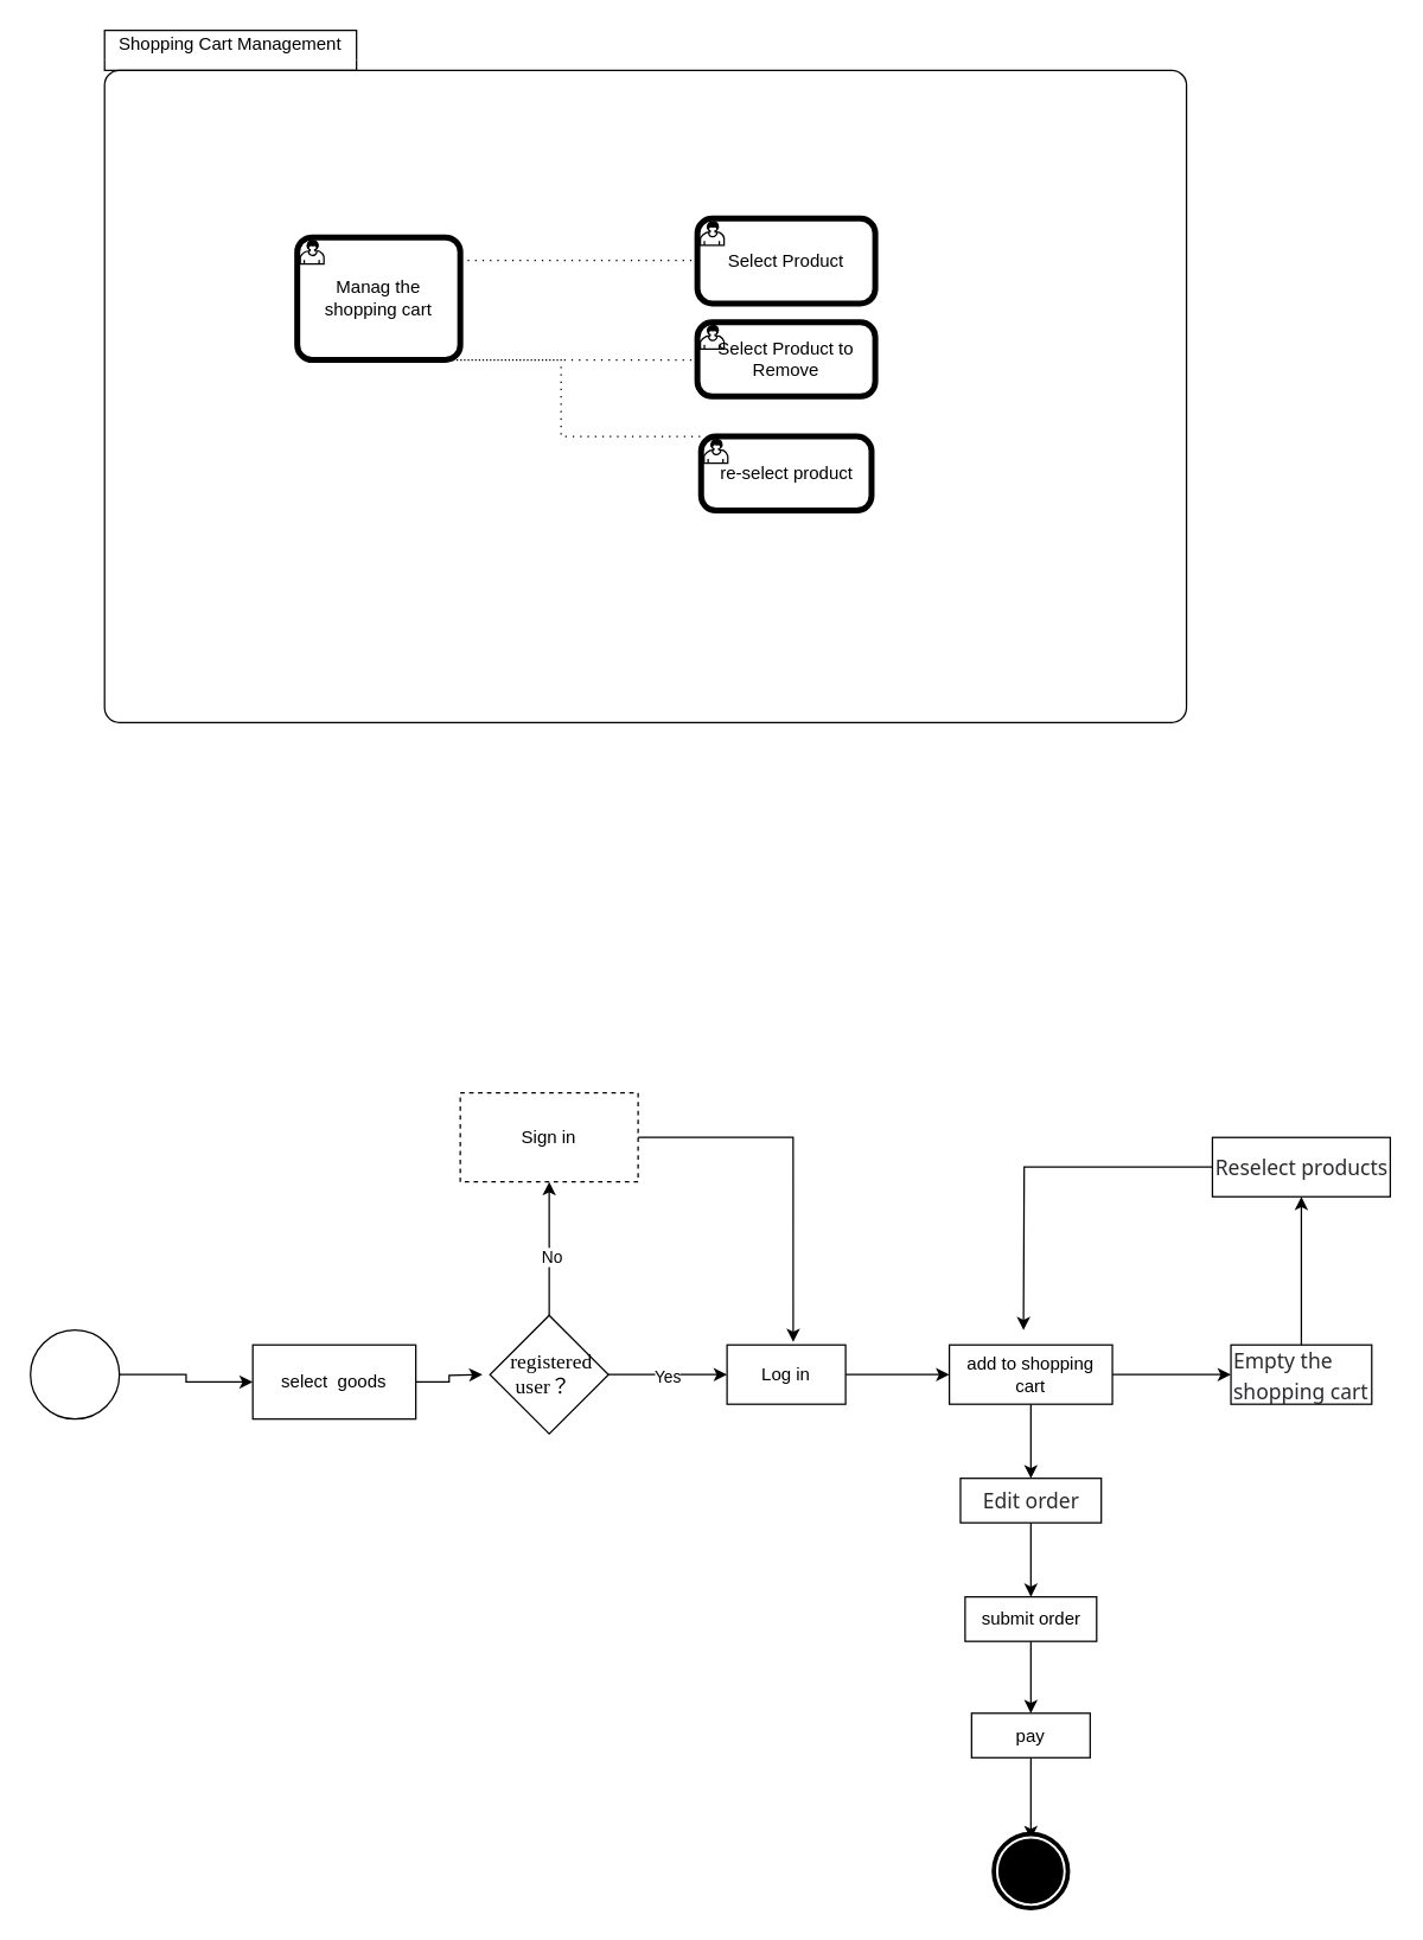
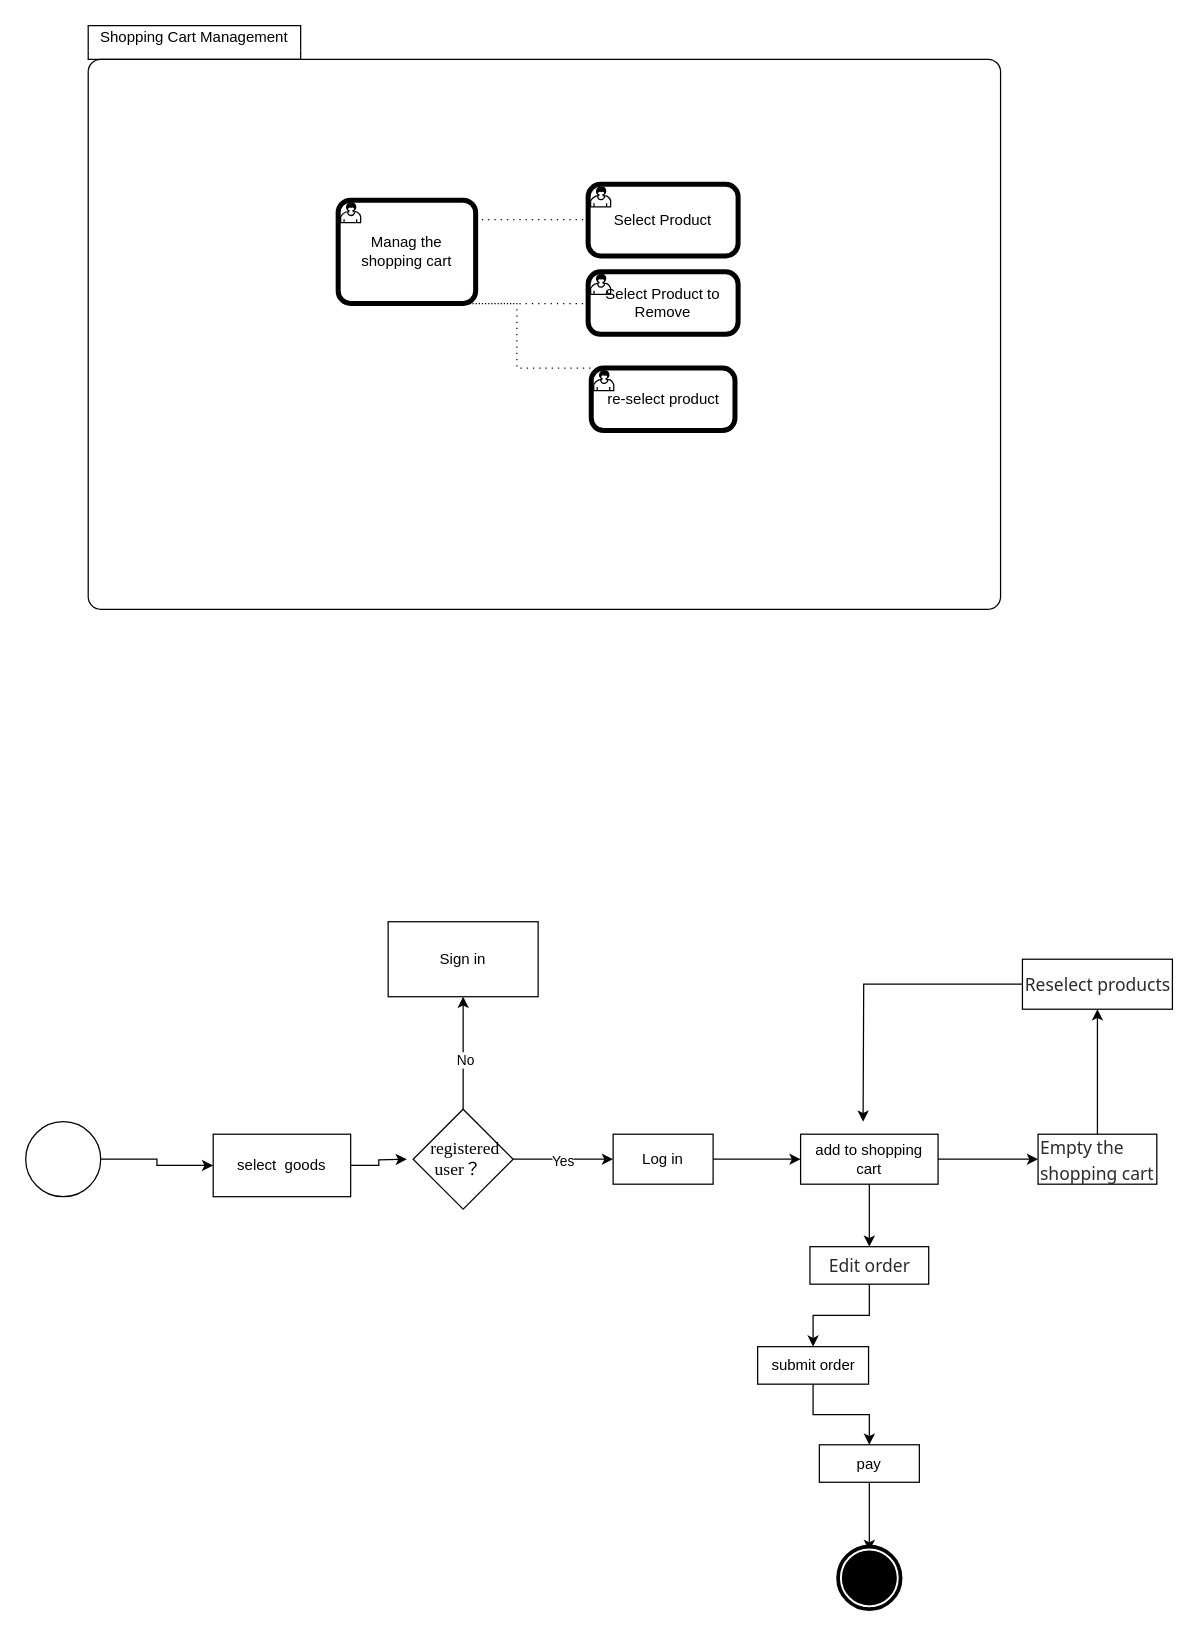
  <mxCell id="0" />
  <mxCell id="1" parent="0" />
  <mxCell id="2" value="" style="edgeStyle=orthogonalEdgeStyle;rounded=0;orthogonalLoop=1;jettySize=auto;html=1;" parent="1" source="3" target="5" edge="1"><mxGeometry relative="1" as="geometry" /></mxCell>
  <mxCell id="3" value="" style="ellipse;whiteSpace=wrap;html=1;aspect=fixed;" parent="1" vertex="1"><mxGeometry x="20" y="897" width="60" height="60" as="geometry" /></mxCell>
  <mxCell id="4" value="" style="edgeStyle=orthogonalEdgeStyle;rounded=0;orthogonalLoop=1;jettySize=auto;html=1;" parent="1" source="5" edge="1"><mxGeometry relative="1" as="geometry"><mxPoint x="325" y="927" as="targetPoint" /></mxGeometry></mxCell>
  <mxCell id="5" value="select &amp;nbsp;goods" style="whiteSpace=wrap;html=1;" parent="1" vertex="1"><mxGeometry x="170" y="907" width="110" height="50" as="geometry" /></mxCell>
  <mxCell id="6" value="" style="edgeStyle=orthogonalEdgeStyle;rounded=0;orthogonalLoop=1;jettySize=auto;html=1;" parent="1" source="10" target="12" edge="1"><mxGeometry relative="1" as="geometry" /></mxCell>
  <mxCell id="7" value="No" style="edgeLabel;html=1;align=center;verticalAlign=middle;resizable=0;points=[];" parent="6" vertex="1" connectable="0"><mxGeometry x="-0.111" y="-1" relative="1" as="geometry"><mxPoint as="offset" /></mxGeometry></mxCell>
  <mxCell id="8" value="" style="edgeStyle=orthogonalEdgeStyle;rounded=0;orthogonalLoop=1;jettySize=auto;html=1;" parent="1" source="10" target="14" edge="1"><mxGeometry relative="1" as="geometry" /></mxCell>
  <mxCell id="9" value="Yes" style="edgeLabel;html=1;align=center;verticalAlign=middle;resizable=0;points=[];" parent="8" vertex="1" connectable="0"><mxGeometry x="-0.029" y="-1" relative="1" as="geometry"><mxPoint as="offset" /></mxGeometry></mxCell>
  <mxCell id="10" value="&lt;p style=&quot;margin: 0pt 0pt 0.0pt; text-align: justify; font-family: &amp;quot;Times New Roman&amp;quot;; font-size: 10.5pt;&quot; class=&quot;MsoNormal&quot;&gt;&lt;font face=&quot;PingFang SC&quot;&gt;&amp;nbsp;registered&lt;/font&gt;&lt;/p&gt;&lt;p style=&quot;margin: 0pt 0pt 0.0pt; text-align: justify; font-family: &amp;quot;Times New Roman&amp;quot;; font-size: 10.5pt;&quot; class=&quot;MsoNormal&quot;&gt;&lt;font face=&quot;PingFang SC&quot;&gt;&amp;nbsp; user？&amp;nbsp;&lt;/font&gt;&lt;/p&gt;" style="rhombus;whiteSpace=wrap;html=1;" parent="1" vertex="1"><mxGeometry x="330" y="887" width="80" height="80" as="geometry" /></mxCell>
- <mxCell id="11" style="edgeStyle=orthogonalEdgeStyle;rounded=0;orthogonalLoop=1;jettySize=auto;html=1;entryX=0.558;entryY=-0.05;entryDx=0;entryDy=0;entryPerimeter=0;" parent="1" source="12" target="14" edge="1"><mxGeometry relative="1" as="geometry" /></mxCell>
- <mxCell id="12" value="Sign in" style="whiteSpace=wrap;html=1;dashed=1;" parent="1" vertex="1"><mxGeometry x="310" y="737" width="120" height="60" as="geometry" /></mxCell>
+ <mxCell id="12" value="Sign in" style="whiteSpace=wrap;html=1;" parent="1" vertex="1"><mxGeometry x="310" y="737" width="120" height="60" as="geometry" /></mxCell>
  <mxCell id="13" value="" style="edgeStyle=orthogonalEdgeStyle;rounded=0;orthogonalLoop=1;jettySize=auto;html=1;" parent="1" source="14" target="17" edge="1"><mxGeometry relative="1" as="geometry" /></mxCell>
  <mxCell id="14" value="Log in" style="whiteSpace=wrap;html=1;" parent="1" vertex="1"><mxGeometry x="490" y="907" width="80" height="40" as="geometry" /></mxCell>
  <mxCell id="15" value="" style="edgeStyle=orthogonalEdgeStyle;rounded=0;orthogonalLoop=1;jettySize=auto;html=1;" parent="1" source="17" target="19" edge="1"><mxGeometry relative="1" as="geometry" /></mxCell>
  <mxCell id="16" value="" style="edgeStyle=orthogonalEdgeStyle;rounded=0;orthogonalLoop=1;jettySize=auto;html=1;" parent="1" source="17" target="23" edge="1"><mxGeometry relative="1" as="geometry" /></mxCell>
  <mxCell id="17" value="add to shopping cart" style="whiteSpace=wrap;html=1;" parent="1" vertex="1"><mxGeometry x="640" y="907" width="110" height="40" as="geometry" /></mxCell>
  <mxCell id="18" value="" style="edgeStyle=orthogonalEdgeStyle;rounded=0;orthogonalLoop=1;jettySize=auto;html=1;" parent="1" source="19" target="21" edge="1"><mxGeometry relative="1" as="geometry" /></mxCell>
  <mxCell id="19" value="&lt;ul style=&quot;text-align: start; box-sizing: border-box; margin: 0px; padding: 0px; caret-color: rgb(42, 43, 46); color: rgb(42, 43, 46); font-family: &amp;quot;PingFang SC&amp;quot;, &amp;quot;Segoe UI&amp;quot;, Arial, &amp;quot;Microsoft YaHei&amp;quot;, 微软雅黑, 宋体, &amp;quot;Malgun Gothic&amp;quot;, sans-serif; font-size: 14px;&quot;&gt;&lt;li style=&quot;box-sizing: border-box; margin: 0px; padding: 0px; list-style: none;&quot;&gt;&lt;p style=&quot;box-sizing: border-box; margin: 0px 0px 2px; padding: 0px; line-height: 21px; display: inline; font-size: var(--main-font-size);&quot; class=&quot;src grammarSection&quot; data-group=&quot;1-1&quot;&gt;Empty the &amp;nbsp;&lt;/p&gt;&lt;/li&gt;&lt;li style=&quot;box-sizing: border-box; margin: 0px; padding: 0px; list-style: none;&quot;&gt;&lt;p style=&quot;box-sizing: border-box; margin: 0px 0px 2px; padding: 0px; line-height: 21px; display: inline; font-size: var(--main-font-size);&quot; class=&quot;src grammarSection&quot; data-group=&quot;1-1&quot;&gt;shopping cart&lt;br&gt;&lt;/p&gt;&lt;/li&gt;&lt;/ul&gt;" style="whiteSpace=wrap;html=1;" parent="1" vertex="1"><mxGeometry x="830" y="907" width="95" height="40" as="geometry" /></mxCell>
  <mxCell id="20" style="edgeStyle=orthogonalEdgeStyle;rounded=0;orthogonalLoop=1;jettySize=auto;html=1;" parent="1" source="21" edge="1"><mxGeometry relative="1" as="geometry"><mxPoint x="690" y="897" as="targetPoint" /></mxGeometry></mxCell>
  <mxCell id="21" value="&lt;ul style=&quot;text-align: start; box-sizing: border-box; margin: 0px; padding: 0px; caret-color: rgb(42, 43, 46); color: rgb(42, 43, 46); font-family: &amp;quot;PingFang SC&amp;quot;, &amp;quot;Segoe UI&amp;quot;, Arial, &amp;quot;Microsoft YaHei&amp;quot;, 微软雅黑, 宋体, &amp;quot;Malgun Gothic&amp;quot;, sans-serif; font-size: 14px;&quot;&gt;&lt;li style=&quot;box-sizing: border-box; margin: 0px; padding: 0px; list-style: none;&quot;&gt;&lt;p style=&quot;box-sizing: border-box; margin: 0px 0px 2px; padding: 0px; line-height: 21px; display: inline; font-size: var(--main-font-size);&quot; class=&quot;src grammarSection&quot; data-group=&quot;1-1&quot;&gt;Reselect products&lt;/p&gt;&lt;/li&gt;&lt;/ul&gt;" style="whiteSpace=wrap;html=1;" parent="1" vertex="1"><mxGeometry x="817.5" y="767" width="120" height="40" as="geometry" /></mxCell>
  <mxCell id="22" value="" style="edgeStyle=orthogonalEdgeStyle;rounded=0;orthogonalLoop=1;jettySize=auto;html=1;" parent="1" source="23" target="25" edge="1"><mxGeometry relative="1" as="geometry" /></mxCell>
  <mxCell id="23" value="&lt;ul style=&quot;text-align: start; box-sizing: border-box; margin: 0px; padding: 0px; caret-color: rgb(42, 43, 46); color: rgb(42, 43, 46); font-family: &amp;quot;PingFang SC&amp;quot;, &amp;quot;Segoe UI&amp;quot;, Arial, &amp;quot;Microsoft YaHei&amp;quot;, 微软雅黑, 宋体, &amp;quot;Malgun Gothic&amp;quot;, sans-serif; font-size: 14px;&quot;&gt;&lt;li style=&quot;box-sizing: border-box; margin: 0px; padding: 0px; list-style: none;&quot;&gt;&lt;p style=&quot;box-sizing: border-box; margin: 0px 0px 2px; padding: 0px; line-height: 21px; display: inline; font-size: var(--main-font-size);&quot; class=&quot;src grammarSection&quot; data-group=&quot;1-1&quot;&gt;Edit order&lt;/p&gt;&lt;/li&gt;&lt;/ul&gt;" style="whiteSpace=wrap;html=1;" parent="1" vertex="1"><mxGeometry x="647.5" y="997" width="95" height="30" as="geometry" /></mxCell>
  <mxCell id="24" value="" style="edgeStyle=orthogonalEdgeStyle;rounded=0;orthogonalLoop=1;jettySize=auto;html=1;" parent="1" source="25" target="27" edge="1"><mxGeometry relative="1" as="geometry" /></mxCell>
- <mxCell id="25" value="submit order" style="whiteSpace=wrap;html=1;" parent="1" vertex="1"><mxGeometry x="650.63" y="1077" width="88.75" height="30" as="geometry" /></mxCell>
+ <mxCell id="25" value="submit order" style="whiteSpace=wrap;html=1;" parent="1" vertex="1"><mxGeometry x="605.63" y="1077" width="88.75" height="30" as="geometry" /></mxCell>
  <mxCell id="26" value="" style="edgeStyle=orthogonalEdgeStyle;rounded=0;orthogonalLoop=1;jettySize=auto;html=1;" parent="1" source="27" edge="1"><mxGeometry relative="1" as="geometry"><mxPoint x="695.005" y="1240.5" as="targetPoint" /></mxGeometry></mxCell>
  <mxCell id="27" value="pay&lt;br&gt;" style="whiteSpace=wrap;html=1;" parent="1" vertex="1"><mxGeometry x="655" y="1155.5" width="80.01" height="30" as="geometry" /></mxCell>
  <mxCell id="28" value="" style="points=[[0.145,0.145,0],[0.5,0,0],[0.855,0.145,0],[1,0.5,0],[0.855,0.855,0],[0.5,1,0],[0.145,0.855,0],[0,0.5,0]];shape=mxgraph.bpmn.event;html=1;verticalLabelPosition=bottom;labelBackgroundColor=#ffffff;verticalAlign=top;align=center;perimeter=ellipsePerimeter;outlineConnect=0;aspect=fixed;outline=end;symbol=terminate;" parent="1" vertex="1"><mxGeometry x="670" y="1237" width="50" height="50" as="geometry" /></mxCell>
  <mxCell id="29" value="" style="points=[[0.25,0,0],[0.5,0,0],[0.75,0,0],[1,0.25,0],[1,0.5,0],[1,0.75,0],[0.75,1,0],[0.5,1,0],[0.25,1,0],[0,0.75,0],[0,0.5,0],[0,0.25,0]];shape=mxgraph.bpmn.task;whiteSpace=wrap;rectStyle=rounded;size=10;html=1;container=1;expand=0;collapsible=0;taskMarker=abstract;" vertex="1" parent="1"><mxGeometry x="70" y="47" width="730" height="440" as="geometry" /></mxCell>
  <mxCell id="30" value="Select Product" style="points=[[0.25,0,0],[0.5,0,0],[0.75,0,0],[1,0.25,0],[1,0.5,0],[1,0.75,0],[0.75,1,0],[0.5,1,0],[0.25,1,0],[0,0.75,0],[0,0.5,0],[0,0.25,0]];shape=mxgraph.bpmn.task;whiteSpace=wrap;rectStyle=rounded;size=10;html=1;container=1;expand=0;collapsible=0;bpmnShapeType=call;taskMarker=user;" vertex="1" parent="29"><mxGeometry x="400" y="100" width="120" height="57.33" as="geometry" /></mxCell>
  <mxCell id="31" value="Select Product to Remove" style="points=[[0.25,0,0],[0.5,0,0],[0.75,0,0],[1,0.25,0],[1,0.5,0],[1,0.75,0],[0.75,1,0],[0.5,1,0],[0.25,1,0],[0,0.75,0],[0,0.5,0],[0,0.25,0]];shape=mxgraph.bpmn.task;whiteSpace=wrap;rectStyle=rounded;size=10;html=1;container=1;expand=0;collapsible=0;bpmnShapeType=call;taskMarker=user;" vertex="1" parent="29"><mxGeometry x="400" y="170" width="120" height="50" as="geometry" /></mxCell>
  <mxCell id="32" value="" style="edgeStyle=elbowEdgeStyle;fontSize=12;html=1;endFill=0;startFill=0;endSize=6;startSize=6;dashed=1;dashPattern=1 4;endArrow=none;startArrow=none;rounded=0;" edge="1" parent="29"><mxGeometry width="160" relative="1" as="geometry"><mxPoint x="240" y="128.16" as="sourcePoint" /><mxPoint x="400" y="128.16" as="targetPoint" /></mxGeometry></mxCell>
- <mxCell id="33" value="Manag the shopping cart" style="points=[[0.25,0,0],[0.5,0,0],[0.75,0,0],[1,0.25,0],[1,0.5,0],[1,0.75,0],[0.75,1,0],[0.5,1,0],[0.25,1,0],[0,0.75,0],[0,0.5,0],[0,0.25,0]];shape=mxgraph.bpmn.task;whiteSpace=wrap;rectStyle=rounded;size=10;html=1;container=1;expand=0;collapsible=0;bpmnShapeType=call;taskMarker=user;" vertex="1" parent="29"><mxGeometry x="130" y="112.67" width="110" height="82.67" as="geometry" /></mxCell>
+ <mxCell id="33" value="Manag the shopping cart" style="points=[[0.25,0,0],[0.5,0,0],[0.75,0,0],[1,0.25,0],[1,0.5,0],[1,0.75,0],[0.75,1,0],[0.5,1,0],[0.25,1,0],[0,0.75,0],[0,0.5,0],[0,0.25,0]];shape=mxgraph.bpmn.task;whiteSpace=wrap;rectStyle=rounded;size=10;html=1;container=1;expand=0;collapsible=0;bpmnShapeType=call;taskMarker=user;" vertex="1" parent="29"><mxGeometry x="200" y="112.67" width="110" height="82.67" as="geometry" /></mxCell>
  <mxCell id="34" value="" style="edgeStyle=elbowEdgeStyle;fontSize=12;html=1;endFill=0;startFill=0;endSize=6;startSize=6;dashed=1;dashPattern=1 4;endArrow=none;startArrow=none;rounded=0;" edge="1" parent="29"><mxGeometry width="160" relative="1" as="geometry"><mxPoint x="240" y="195.34" as="sourcePoint" /><mxPoint x="400" y="195.34" as="targetPoint" /></mxGeometry></mxCell>
  <mxCell id="35" value="re-select product" style="points=[[0.25,0,0],[0.5,0,0],[0.75,0,0],[1,0.25,0],[1,0.5,0],[1,0.75,0],[0.75,1,0],[0.5,1,0],[0.25,1,0],[0,0.75,0],[0,0.5,0],[0,0.25,0]];shape=mxgraph.bpmn.task;whiteSpace=wrap;rectStyle=rounded;size=10;html=1;container=1;expand=0;collapsible=0;bpmnShapeType=call;taskMarker=user;" vertex="1" parent="29"><mxGeometry x="402.5" y="247" width="115" height="50" as="geometry" /></mxCell>
  <mxCell id="36" value="" style="edgeStyle=elbowEdgeStyle;fontSize=12;html=1;endFill=0;startFill=0;endSize=6;startSize=6;dashed=1;dashPattern=1 4;endArrow=none;startArrow=none;rounded=0;exitX=0.75;exitY=1;exitDx=0;exitDy=0;exitPerimeter=0;entryX=0.013;entryY=0;entryDx=0;entryDy=0;entryPerimeter=0;" edge="1" parent="29" source="33" target="35"><mxGeometry width="160" relative="1" as="geometry"><mxPoint x="230" y="247" as="sourcePoint" /><mxPoint x="390" y="247" as="targetPoint" /></mxGeometry></mxCell>
  <mxCell id="37" value="Shopping Cart Management" style="swimlane;html=1;startSize=20;fontStyle=0;collapsible=0;horizontal=1;swimlaneLine=0;fillColor=none;whiteSpace=wrap;" vertex="1" parent="1"><mxGeometry x="70" y="20" width="170" height="27" as="geometry" /></mxCell>
